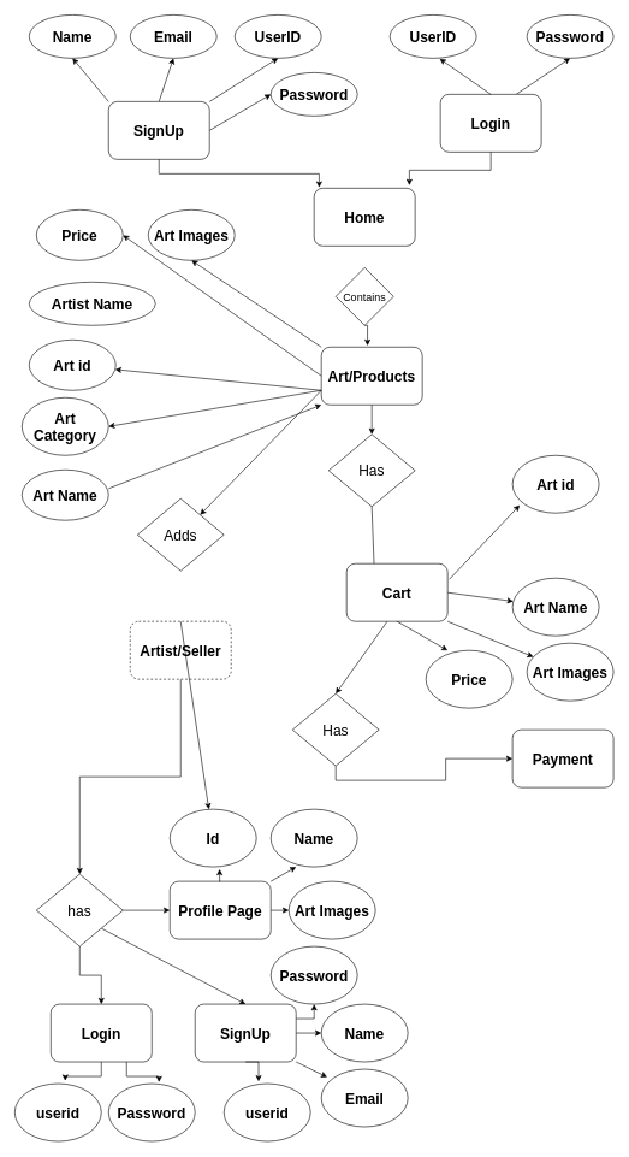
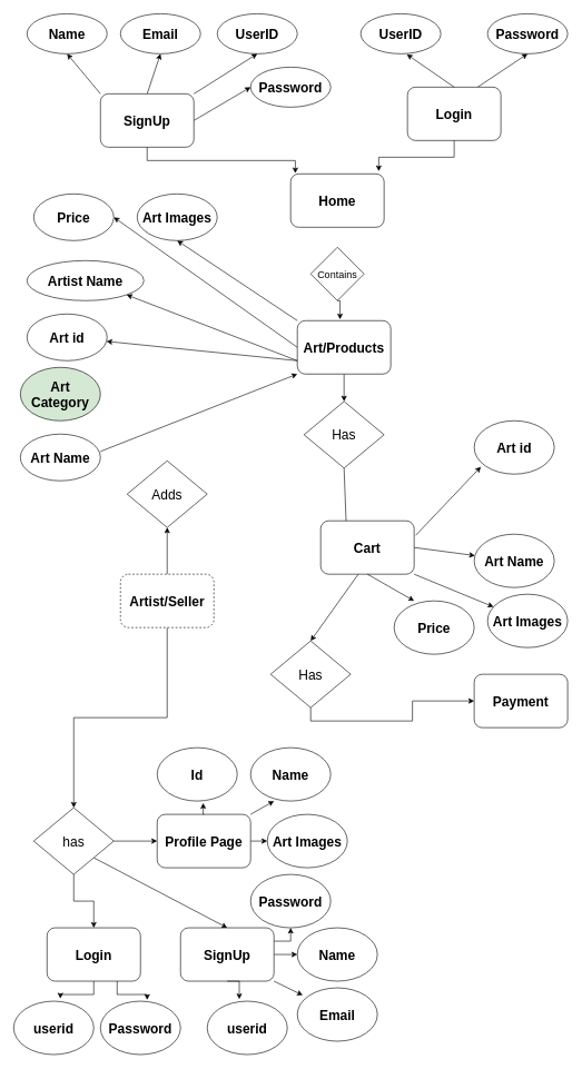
  <mxCell id="0" />
  <mxCell id="1" parent="0" />
  <mxCell id="2" value="&lt;font style=&quot;font-size: 20px;&quot;&gt;&lt;b&gt;Name&lt;/b&gt;&lt;/font&gt;" style="ellipse;whiteSpace=wrap;html=1;" parent="1" vertex="1"><mxGeometry x="40" y="20" width="120" height="60" as="geometry" /></mxCell>
  <mxCell id="3" value="&lt;b&gt;&lt;font style=&quot;font-size: 20px;&quot;&gt;Email&lt;/font&gt;&lt;/b&gt;" style="ellipse;whiteSpace=wrap;html=1;" parent="1" vertex="1"><mxGeometry x="180" y="20" width="120" height="60" as="geometry" /></mxCell>
  <mxCell id="4" value="&lt;font style=&quot;font-size: 20px;&quot;&gt;&lt;b&gt;UserID&lt;/b&gt;&lt;/font&gt;" style="ellipse;whiteSpace=wrap;html=1;" parent="1" vertex="1"><mxGeometry x="325" y="20" width="120" height="60" as="geometry" /></mxCell>
  <mxCell id="5" value="&lt;b&gt;&lt;font style=&quot;font-size: 20px;&quot;&gt;Password&lt;/font&gt;&lt;/b&gt;" style="ellipse;whiteSpace=wrap;html=1;" parent="1" vertex="1"><mxGeometry x="375" y="100" width="120" height="60" as="geometry" /></mxCell>
  <mxCell id="6" style="rounded=0;orthogonalLoop=1;jettySize=auto;html=1;exitX=0;exitY=0;exitDx=0;exitDy=0;entryX=0.5;entryY=1;entryDx=0;entryDy=0;" parent="1" source="10" target="2" edge="1"><mxGeometry relative="1" as="geometry" /></mxCell>
  <mxCell id="7" style="rounded=0;orthogonalLoop=1;jettySize=auto;html=1;exitX=0.5;exitY=0;exitDx=0;exitDy=0;entryX=0.5;entryY=1;entryDx=0;entryDy=0;" parent="1" source="10" target="3" edge="1"><mxGeometry relative="1" as="geometry" /></mxCell>
  <mxCell id="8" style="rounded=0;orthogonalLoop=1;jettySize=auto;html=1;exitX=1;exitY=0;exitDx=0;exitDy=0;entryX=0.5;entryY=1;entryDx=0;entryDy=0;" parent="1" source="10" target="4" edge="1"><mxGeometry relative="1" as="geometry" /></mxCell>
  <mxCell id="9" style="rounded=0;orthogonalLoop=1;jettySize=auto;html=1;exitX=1;exitY=0.5;exitDx=0;exitDy=0;entryX=0;entryY=0.5;entryDx=0;entryDy=0;" parent="1" source="10" target="5" edge="1"><mxGeometry relative="1" as="geometry" /></mxCell>
  <mxCell id="10" value="&lt;font style=&quot;font-size: 20px;&quot;&gt;&lt;b&gt;SignUp&lt;/b&gt;&lt;/font&gt;" style="rounded=1;whiteSpace=wrap;html=1;" parent="1" vertex="1"><mxGeometry x="150" y="140" width="140" height="80" as="geometry" /></mxCell>
  <mxCell id="11" style="rounded=0;orthogonalLoop=1;jettySize=auto;html=1;exitX=0.75;exitY=0;exitDx=0;exitDy=0;entryX=0.5;entryY=1;entryDx=0;entryDy=0;" parent="1" source="12" target="14" edge="1"><mxGeometry relative="1" as="geometry" /></mxCell>
  <mxCell id="12" value="&lt;font style=&quot;font-size: 20px;&quot;&gt;&lt;b&gt;Login&lt;/b&gt;&lt;/font&gt;" style="rounded=1;whiteSpace=wrap;html=1;" parent="1" vertex="1"><mxGeometry x="610" y="130" width="140" height="80" as="geometry" /></mxCell>
  <mxCell id="13" value="&lt;font style=&quot;font-size: 20px;&quot;&gt;&lt;b&gt;UserID&lt;/b&gt;&lt;/font&gt;" style="ellipse;whiteSpace=wrap;html=1;" parent="1" vertex="1"><mxGeometry x="540" y="20" width="120" height="60" as="geometry" /></mxCell>
  <mxCell id="14" value="&lt;b&gt;&lt;font style=&quot;font-size: 20px;&quot;&gt;Password&lt;/font&gt;&lt;/b&gt;" style="ellipse;whiteSpace=wrap;html=1;" parent="1" vertex="1"><mxGeometry x="730" y="20" width="120" height="60" as="geometry" /></mxCell>
  <mxCell id="15" style="rounded=0;orthogonalLoop=1;jettySize=auto;html=1;exitX=0.5;exitY=0;exitDx=0;exitDy=0;entryX=0.575;entryY=1.013;entryDx=0;entryDy=0;entryPerimeter=0;" parent="1" source="12" target="13" edge="1"><mxGeometry relative="1" as="geometry" /></mxCell>
  <mxCell id="16" value="&lt;font style=&quot;font-size: 20px;&quot;&gt;&lt;b&gt;Home&lt;/b&gt;&lt;/font&gt;" style="rounded=1;whiteSpace=wrap;html=1;" parent="1" vertex="1"><mxGeometry x="435" y="260" width="140" height="80" as="geometry" /></mxCell>
  <mxCell id="17" value="&lt;font style=&quot;font-size: 15px;&quot;&gt;Contains&lt;/font&gt;" style="rhombus;whiteSpace=wrap;html=1;" parent="1" vertex="1"><mxGeometry x="465" y="370" width="80" height="80" as="geometry" /></mxCell>
  <mxCell id="18" style="edgeStyle=orthogonalEdgeStyle;rounded=0;orthogonalLoop=1;jettySize=auto;html=1;exitX=0.5;exitY=1;exitDx=0;exitDy=0;entryX=0.05;entryY=-0.012;entryDx=0;entryDy=0;entryPerimeter=0;" parent="1" source="10" target="16" edge="1"><mxGeometry relative="1" as="geometry" /></mxCell>
  <mxCell id="19" style="edgeStyle=orthogonalEdgeStyle;rounded=0;orthogonalLoop=1;jettySize=auto;html=1;exitX=0.5;exitY=1;exitDx=0;exitDy=0;entryX=0.943;entryY=-0.05;entryDx=0;entryDy=0;entryPerimeter=0;" parent="1" source="12" target="16" edge="1"><mxGeometry relative="1" as="geometry" /></mxCell>
  <mxCell id="20" style="rounded=0;orthogonalLoop=1;jettySize=auto;html=1;exitX=0;exitY=0.75;exitDx=0;exitDy=0;" parent="1" source="23" target="25" edge="1"><mxGeometry relative="1" as="geometry"><mxPoint x="310" y="560" as="sourcePoint" /><Array as="points" /></mxGeometry></mxCell>
  <mxCell id="21" style="rounded=0;orthogonalLoop=1;jettySize=auto;html=1;exitX=0;exitY=0.5;exitDx=0;exitDy=0;entryX=1;entryY=0.5;entryDx=0;entryDy=0;" parent="1" source="23" target="30" edge="1"><mxGeometry relative="1" as="geometry" /></mxCell>
  <mxCell id="22" style="edgeStyle=orthogonalEdgeStyle;rounded=0;orthogonalLoop=1;jettySize=auto;html=1;exitX=0.5;exitY=1;exitDx=0;exitDy=0;entryX=0.5;entryY=0;entryDx=0;entryDy=0;" parent="1" source="23" target="34" edge="1"><mxGeometry relative="1" as="geometry"><mxPoint x="450" y="700" as="targetPoint" /></mxGeometry></mxCell>
  <mxCell id="23" value="&lt;span style=&quot;font-size: 20px;&quot;&gt;&lt;b&gt;Art/Products&lt;/b&gt;&lt;/span&gt;" style="rounded=1;whiteSpace=wrap;html=1;" parent="1" vertex="1"><mxGeometry x="445" y="480" width="140" height="80" as="geometry" /></mxCell>
  <mxCell id="24" style="edgeStyle=orthogonalEdgeStyle;rounded=0;orthogonalLoop=1;jettySize=auto;html=1;exitX=0.5;exitY=1;exitDx=0;exitDy=0;entryX=0.457;entryY=-0.025;entryDx=0;entryDy=0;entryPerimeter=0;" parent="1" source="17" target="23" edge="1"><mxGeometry relative="1" as="geometry" /></mxCell>
  <mxCell id="25" value="&lt;b&gt;&lt;font style=&quot;font-size: 20px;&quot;&gt;Art id&lt;/font&gt;&lt;/b&gt;" style="ellipse;whiteSpace=wrap;html=1;" parent="1" vertex="1"><mxGeometry x="40" y="470" width="120" height="70" as="geometry" /></mxCell>
  <mxCell id="26" value="&lt;b&gt;&lt;font style=&quot;font-size: 20px;&quot;&gt;Art Name&lt;/font&gt;&lt;/b&gt;" style="ellipse;whiteSpace=wrap;html=1;" parent="1" vertex="1"><mxGeometry x="30" y="650" width="120" height="70" as="geometry" /></mxCell>
- <mxCell id="27" value="&lt;b&gt;&lt;font style=&quot;font-size: 20px;&quot;&gt;Art Category&lt;/font&gt;&lt;/b&gt;" style="ellipse;whiteSpace=wrap;html=1;" parent="1" vertex="1"><mxGeometry x="30" y="550" width="120" height="80" as="geometry" /></mxCell>
- <mxCell id="28" style="rounded=0;orthogonalLoop=1;jettySize=auto;html=1;exitX=0;exitY=0.75;exitDx=0;exitDy=0;entryX=1;entryY=0.5;entryDx=0;entryDy=0;" parent="1" source="23" target="27" edge="1"><mxGeometry relative="1" as="geometry" /></mxCell>
+ <mxCell id="27" value="&lt;b&gt;&lt;font style=&quot;font-size: 20px;&quot;&gt;Art Category&lt;/font&gt;&lt;/b&gt;" style="ellipse;whiteSpace=wrap;html=1;fillColor=#d5e8d4;" parent="1" vertex="1"><mxGeometry x="30" y="550" width="120" height="80" as="geometry" /></mxCell>
  <mxCell id="29" value="&lt;b&gt;&lt;font style=&quot;font-size: 20px;&quot;&gt;Art Images&lt;/font&gt;&lt;/b&gt;" style="ellipse;whiteSpace=wrap;html=1;" parent="1" vertex="1"><mxGeometry x="205" y="290" width="120" height="70" as="geometry" /></mxCell>
  <mxCell id="30" value="&lt;b&gt;&lt;font style=&quot;font-size: 20px;&quot;&gt;Price&lt;/font&gt;&lt;/b&gt;" style="ellipse;whiteSpace=wrap;html=1;" parent="1" vertex="1"><mxGeometry x="50" y="290" width="120" height="70" as="geometry" /></mxCell>
  <mxCell id="31" style="rounded=0;orthogonalLoop=1;jettySize=auto;html=1;exitX=0;exitY=0;exitDx=0;exitDy=0;entryX=0.5;entryY=1;entryDx=0;entryDy=0;" parent="1" source="23" target="29" edge="1"><mxGeometry relative="1" as="geometry" /></mxCell>
  <mxCell id="32" value="&lt;b&gt;&lt;font style=&quot;font-size: 20px;&quot;&gt;Artist Name&lt;/font&gt;&lt;/b&gt;" style="ellipse;whiteSpace=wrap;html=1;" parent="1" vertex="1"><mxGeometry x="40" y="390" width="175" height="60" as="geometry" /></mxCell>
  <mxCell id="33" style="rounded=0;orthogonalLoop=1;jettySize=auto;html=1;exitX=0.5;exitY=1;exitDx=0;exitDy=0;entryX=0;entryY=0.5;entryDx=0;entryDy=0;" parent="1" source="34" edge="1"><mxGeometry relative="1" as="geometry"><mxPoint x="520" y="830" as="targetPoint" /></mxGeometry></mxCell>
  <mxCell id="34" value="&lt;font style=&quot;font-size: 20px;&quot;&gt;Has&lt;/font&gt;" style="rhombus;whiteSpace=wrap;html=1;" parent="1" vertex="1"><mxGeometry x="455" y="601" width="120" height="100" as="geometry" /></mxCell>
  <mxCell id="35" style="rounded=0;orthogonalLoop=1;jettySize=auto;html=1;exitX=0;exitY=1;exitDx=0;exitDy=0;entryX=0.5;entryY=0;entryDx=0;entryDy=0;" parent="1" target="42" edge="1"><mxGeometry relative="1" as="geometry"><mxPoint x="537.574" y="858.284" as="sourcePoint" /></mxGeometry></mxCell>
  <mxCell id="36" value="&lt;b&gt;&lt;font style=&quot;font-size: 20px;&quot;&gt;Art Name&lt;/font&gt;&lt;/b&gt;" style="ellipse;whiteSpace=wrap;html=1;" parent="1" vertex="1"><mxGeometry x="710" y="800" width="120" height="80" as="geometry" /></mxCell>
  <mxCell id="37" value="&lt;b&gt;&lt;font style=&quot;font-size: 20px;&quot;&gt;Art id&lt;/font&gt;&lt;/b&gt;" style="ellipse;whiteSpace=wrap;html=1;" parent="1" vertex="1"><mxGeometry x="710" y="630" width="120" height="80" as="geometry" /></mxCell>
  <mxCell id="38" value="&lt;b&gt;&lt;font style=&quot;font-size: 20px;&quot;&gt;Price&lt;/font&gt;&lt;/b&gt;" style="ellipse;whiteSpace=wrap;html=1;" parent="1" vertex="1"><mxGeometry x="590" y="900" width="120" height="80" as="geometry" /></mxCell>
  <mxCell id="39" value="&lt;b&gt;&lt;font style=&quot;font-size: 20px;&quot;&gt;Art Images&lt;/font&gt;&lt;/b&gt;" style="ellipse;whiteSpace=wrap;html=1;" parent="1" vertex="1"><mxGeometry x="730" y="890" width="120" height="80" as="geometry" /></mxCell>
  <mxCell id="40" style="rounded=0;orthogonalLoop=1;jettySize=auto;html=1;exitX=1;exitY=0;exitDx=0;exitDy=0;entryX=0.083;entryY=0.863;entryDx=0;entryDy=0;entryPerimeter=0;" parent="1" target="37" edge="1"><mxGeometry relative="1" as="geometry"><mxPoint x="622.426" y="801.716" as="sourcePoint" /></mxGeometry></mxCell>
  <mxCell id="41" style="edgeStyle=orthogonalEdgeStyle;rounded=0;orthogonalLoop=1;jettySize=auto;html=1;exitX=0.5;exitY=1;exitDx=0;exitDy=0;entryX=0;entryY=0.5;entryDx=0;entryDy=0;" parent="1" source="42" target="76" edge="1"><mxGeometry relative="1" as="geometry" /></mxCell>
  <mxCell id="42" value="&lt;font style=&quot;font-size: 20px;&quot;&gt;Has&lt;/font&gt;" style="rhombus;whiteSpace=wrap;html=1;" parent="1" vertex="1"><mxGeometry x="405" y="960" width="120" height="100" as="geometry" /></mxCell>
  <mxCell id="43" style="rounded=0;orthogonalLoop=1;jettySize=auto;html=1;exitX=1;exitY=1;exitDx=0;exitDy=0;" parent="1" source="45" target="39" edge="1"><mxGeometry relative="1" as="geometry" /></mxCell>
  <mxCell id="44" style="rounded=0;orthogonalLoop=1;jettySize=auto;html=1;exitX=1;exitY=0.5;exitDx=0;exitDy=0;" parent="1" source="45" target="36" edge="1"><mxGeometry relative="1" as="geometry" /></mxCell>
  <mxCell id="45" value="&lt;span style=&quot;font-size: 20px;&quot;&gt;&lt;b&gt;Cart&lt;/b&gt;&lt;/span&gt;" style="rounded=1;whiteSpace=wrap;html=1;" parent="1" vertex="1"><mxGeometry x="480" y="780" width="140" height="80" as="geometry" /></mxCell>
  <mxCell id="46" style="rounded=0;orthogonalLoop=1;jettySize=auto;html=1;exitX=0.5;exitY=1;exitDx=0;exitDy=0;entryX=0.25;entryY=0;entryDx=0;entryDy=0;entryPerimeter=0;" parent="1" source="45" target="38" edge="1"><mxGeometry relative="1" as="geometry" /></mxCell>
  <mxCell id="47" style="edgeStyle=orthogonalEdgeStyle;rounded=0;orthogonalLoop=1;jettySize=auto;html=1;exitX=0.5;exitY=1;exitDx=0;exitDy=0;" parent="1" source="48" target="54" edge="1"><mxGeometry relative="1" as="geometry" /></mxCell>
  <mxCell id="48" value="&lt;span style=&quot;font-size: 20px;&quot;&gt;&lt;b&gt;Artist/Seller&lt;/b&gt;&lt;/span&gt;" style="rounded=1;whiteSpace=wrap;html=1;dashed=1;" parent="1" vertex="1"><mxGeometry x="180" y="860" width="140" height="80" as="geometry" /></mxCell>
  <mxCell id="49" value="&lt;font style=&quot;font-size: 20px;&quot;&gt;Adds&lt;/font&gt;" style="rhombus;whiteSpace=wrap;html=1;" parent="1" vertex="1"><mxGeometry x="190" y="690" width="120" height="100" as="geometry" /></mxCell>
- <mxCell id="50" style="rounded=0;orthogonalLoop=1;jettySize=auto;html=1;exitX=0.5;exitY=0;exitDx=0;exitDy=0;" parent="1" source="48" target="57" edge="1"><mxGeometry relative="1" as="geometry" /></mxCell>
+ <mxCell id="50" style="rounded=0;orthogonalLoop=1;jettySize=auto;html=1;exitX=0.5;exitY=0;exitDx=0;exitDy=0;entryX=0.5;entryY=1;entryDx=0;entryDy=0;" parent="1" source="48" target="49" edge="1"><mxGeometry relative="1" as="geometry" /></mxCell>
  <mxCell id="51" style="edgeStyle=orthogonalEdgeStyle;rounded=0;orthogonalLoop=1;jettySize=auto;html=1;exitX=1;exitY=0.5;exitDx=0;exitDy=0;entryX=0;entryY=0.5;entryDx=0;entryDy=0;" parent="1" source="54" target="56" edge="1"><mxGeometry relative="1" as="geometry" /></mxCell>
  <mxCell id="52" style="edgeStyle=orthogonalEdgeStyle;rounded=0;orthogonalLoop=1;jettySize=auto;html=1;exitX=0.5;exitY=1;exitDx=0;exitDy=0;entryX=0.5;entryY=0;entryDx=0;entryDy=0;" parent="1" source="54" target="62" edge="1"><mxGeometry relative="1" as="geometry" /></mxCell>
  <mxCell id="53" style="rounded=0;orthogonalLoop=1;jettySize=auto;html=1;exitX=1;exitY=1;exitDx=0;exitDy=0;entryX=0.5;entryY=0;entryDx=0;entryDy=0;" parent="1" source="54" target="65" edge="1"><mxGeometry relative="1" as="geometry" /></mxCell>
  <mxCell id="54" value="&lt;font style=&quot;font-size: 20px;&quot;&gt;has&lt;/font&gt;" style="rhombus;whiteSpace=wrap;html=1;" parent="1" vertex="1"><mxGeometry x="50" y="1210" width="120" height="100" as="geometry" /></mxCell>
  <mxCell id="55" style="edgeStyle=orthogonalEdgeStyle;rounded=0;orthogonalLoop=1;jettySize=auto;html=1;exitX=1;exitY=0.5;exitDx=0;exitDy=0;entryX=0;entryY=0.5;entryDx=0;entryDy=0;" parent="1" source="56" target="59" edge="1"><mxGeometry relative="1" as="geometry" /></mxCell>
  <mxCell id="56" value="&lt;span style=&quot;font-size: 20px;&quot;&gt;&lt;b&gt;Profile Page&lt;/b&gt;&lt;/span&gt;" style="rounded=1;whiteSpace=wrap;html=1;" parent="1" vertex="1"><mxGeometry x="235" y="1220" width="140" height="80" as="geometry" /></mxCell>
  <mxCell id="57" value="&lt;b&gt;&lt;font style=&quot;font-size: 20px;&quot;&gt;Id&lt;/font&gt;&lt;/b&gt;" style="ellipse;whiteSpace=wrap;html=1;" parent="1" vertex="1"><mxGeometry x="235" y="1120" width="120" height="80" as="geometry" /></mxCell>
  <mxCell id="58" value="&lt;b&gt;&lt;font style=&quot;font-size: 20px;&quot;&gt;Name&lt;/font&gt;&lt;/b&gt;" style="ellipse;whiteSpace=wrap;html=1;" parent="1" vertex="1"><mxGeometry x="375" y="1120" width="120" height="80" as="geometry" /></mxCell>
  <mxCell id="59" value="&lt;b&gt;&lt;font style=&quot;font-size: 20px;&quot;&gt;Art Images&lt;/font&gt;&lt;/b&gt;" style="ellipse;whiteSpace=wrap;html=1;" parent="1" vertex="1"><mxGeometry x="400" y="1220" width="120" height="80" as="geometry" /></mxCell>
  <mxCell id="60" style="edgeStyle=orthogonalEdgeStyle;rounded=0;orthogonalLoop=1;jettySize=auto;html=1;exitX=0.5;exitY=0;exitDx=0;exitDy=0;entryX=0.575;entryY=1.038;entryDx=0;entryDy=0;entryPerimeter=0;" parent="1" source="56" target="57" edge="1"><mxGeometry relative="1" as="geometry" /></mxCell>
  <mxCell id="61" style="rounded=0;orthogonalLoop=1;jettySize=auto;html=1;exitX=1;exitY=0;exitDx=0;exitDy=0;entryX=0.292;entryY=1;entryDx=0;entryDy=0;entryPerimeter=0;" parent="1" source="56" target="58" edge="1"><mxGeometry relative="1" as="geometry" /></mxCell>
  <mxCell id="62" value="&lt;span style=&quot;font-size: 20px;&quot;&gt;&lt;b&gt;Login&lt;/b&gt;&lt;/span&gt;" style="rounded=1;whiteSpace=wrap;html=1;" parent="1" vertex="1"><mxGeometry x="70" y="1390" width="140" height="80" as="geometry" /></mxCell>
  <mxCell id="63" style="edgeStyle=orthogonalEdgeStyle;rounded=0;orthogonalLoop=1;jettySize=auto;html=1;exitX=1;exitY=0.5;exitDx=0;exitDy=0;entryX=0;entryY=0.5;entryDx=0;entryDy=0;" parent="1" source="65" target="70" edge="1"><mxGeometry relative="1" as="geometry" /></mxCell>
  <mxCell id="64" style="edgeStyle=orthogonalEdgeStyle;rounded=0;orthogonalLoop=1;jettySize=auto;html=1;exitX=1;exitY=0.25;exitDx=0;exitDy=0;entryX=0.5;entryY=1;entryDx=0;entryDy=0;" parent="1" source="65" target="75" edge="1"><mxGeometry relative="1" as="geometry" /></mxCell>
  <mxCell id="65" value="&lt;font style=&quot;font-size: 20px;&quot;&gt;&lt;b&gt;SignUp&lt;/b&gt;&lt;/font&gt;" style="rounded=1;whiteSpace=wrap;html=1;" parent="1" vertex="1"><mxGeometry x="270" y="1390" width="140" height="80" as="geometry" /></mxCell>
  <mxCell id="66" value="&lt;b&gt;&lt;font style=&quot;font-size: 20px;&quot;&gt;userid&lt;/font&gt;&lt;/b&gt;" style="ellipse;whiteSpace=wrap;html=1;" parent="1" vertex="1"><mxGeometry y="1500" width="120" height="80" as="geometry" x="20" /></mxCell>
  <mxCell id="67" value="&lt;b&gt;&lt;font style=&quot;font-size: 20px;&quot;&gt;Password&lt;/font&gt;&lt;/b&gt;" style="ellipse;whiteSpace=wrap;html=1;" parent="1" vertex="1"><mxGeometry x="150" y="1500" width="120" height="80" as="geometry" /></mxCell>
  <mxCell id="68" style="edgeStyle=orthogonalEdgeStyle;rounded=0;orthogonalLoop=1;jettySize=auto;html=1;exitX=0.5;exitY=1;exitDx=0;exitDy=0;entryX=0.583;entryY=-0.05;entryDx=0;entryDy=0;entryPerimeter=0;" parent="1" source="62" target="66" edge="1"><mxGeometry relative="1" as="geometry" /></mxCell>
  <mxCell id="69" style="edgeStyle=orthogonalEdgeStyle;rounded=0;orthogonalLoop=1;jettySize=auto;html=1;exitX=0.75;exitY=1;exitDx=0;exitDy=0;entryX=0.583;entryY=-0.025;entryDx=0;entryDy=0;entryPerimeter=0;" parent="1" source="62" target="67" edge="1"><mxGeometry relative="1" as="geometry" /></mxCell>
  <mxCell id="70" value="&lt;b&gt;&lt;font style=&quot;font-size: 20px;&quot;&gt;Name&lt;/font&gt;&lt;/b&gt;" style="ellipse;whiteSpace=wrap;html=1;" parent="1" vertex="1"><mxGeometry x="445" y="1390" width="120" height="80" as="geometry" /></mxCell>
  <mxCell id="71" value="&lt;b&gt;&lt;font style=&quot;font-size: 20px;&quot;&gt;Email&lt;/font&gt;&lt;/b&gt;" style="ellipse;whiteSpace=wrap;html=1;" parent="1" vertex="1"><mxGeometry x="445" y="1480" width="120" height="80" as="geometry" /></mxCell>
  <mxCell id="72" value="&lt;b&gt;&lt;font style=&quot;font-size: 20px;&quot;&gt;userid&lt;/font&gt;&lt;/b&gt;" style="ellipse;whiteSpace=wrap;html=1;" parent="1" vertex="1"><mxGeometry x="310" y="1500" width="120" height="80" as="geometry" /></mxCell>
  <mxCell id="73" style="edgeStyle=orthogonalEdgeStyle;rounded=0;orthogonalLoop=1;jettySize=auto;html=1;exitX=0.5;exitY=1;exitDx=0;exitDy=0;entryX=0.4;entryY=-0.037;entryDx=0;entryDy=0;entryPerimeter=0;" parent="1" source="65" target="72" edge="1"><mxGeometry relative="1" as="geometry" /></mxCell>
  <mxCell id="74" style="rounded=0;orthogonalLoop=1;jettySize=auto;html=1;exitX=1;exitY=1;exitDx=0;exitDy=0;entryX=0.067;entryY=0.138;entryDx=0;entryDy=0;entryPerimeter=0;" parent="1" source="65" target="71" edge="1"><mxGeometry relative="1" as="geometry" /></mxCell>
  <mxCell id="75" value="&lt;b&gt;&lt;font style=&quot;font-size: 20px;&quot;&gt;Password&lt;/font&gt;&lt;/b&gt;" style="ellipse;whiteSpace=wrap;html=1;" parent="1" vertex="1"><mxGeometry x="375" y="1310" width="120" height="80" as="geometry" /></mxCell>
  <mxCell id="76" value="&lt;span style=&quot;font-size: 20px;&quot;&gt;&lt;b&gt;Payment&lt;/b&gt;&lt;/span&gt;" style="rounded=1;whiteSpace=wrap;html=1;" parent="1" vertex="1"><mxGeometry x="710" y="1010" width="140" height="80" as="geometry" /></mxCell>
- <mxCell id="77" value="" style="endArrow=classic;html=1;rounded=0;exitX=0;exitY=0.75;exitDx=0;exitDy=0;" edge="1" parent="1" source="23" target="49"><mxGeometry width="50" height="50" relative="1" as="geometry"><mxPoint x="300" y="550" as="sourcePoint" /><mxPoint x="530" y="430" as="targetPoint" /></mxGeometry></mxCell>
+ <mxCell id="77" value="" style="endArrow=classic;html=1;rounded=0;entryX=1;entryY=1;entryDx=0;entryDy=0;exitX=0;exitY=0.75;exitDx=0;exitDy=0;" edge="1" parent="1" source="23" target="32"><mxGeometry width="50" height="50" relative="1" as="geometry"><mxPoint x="300" y="550" as="sourcePoint" /><mxPoint x="530" y="430" as="targetPoint" /></mxGeometry></mxCell>
  <mxCell id="78" value="" style="endArrow=classic;html=1;rounded=0;entryX=0;entryY=1;entryDx=0;entryDy=0;" edge="1" parent="1" target="23"><mxGeometry width="50" height="50" relative="1" as="geometry"><mxPoint x="150" y="676" as="sourcePoint" /><mxPoint x="200" y="626" as="targetPoint" /></mxGeometry></mxCell>
